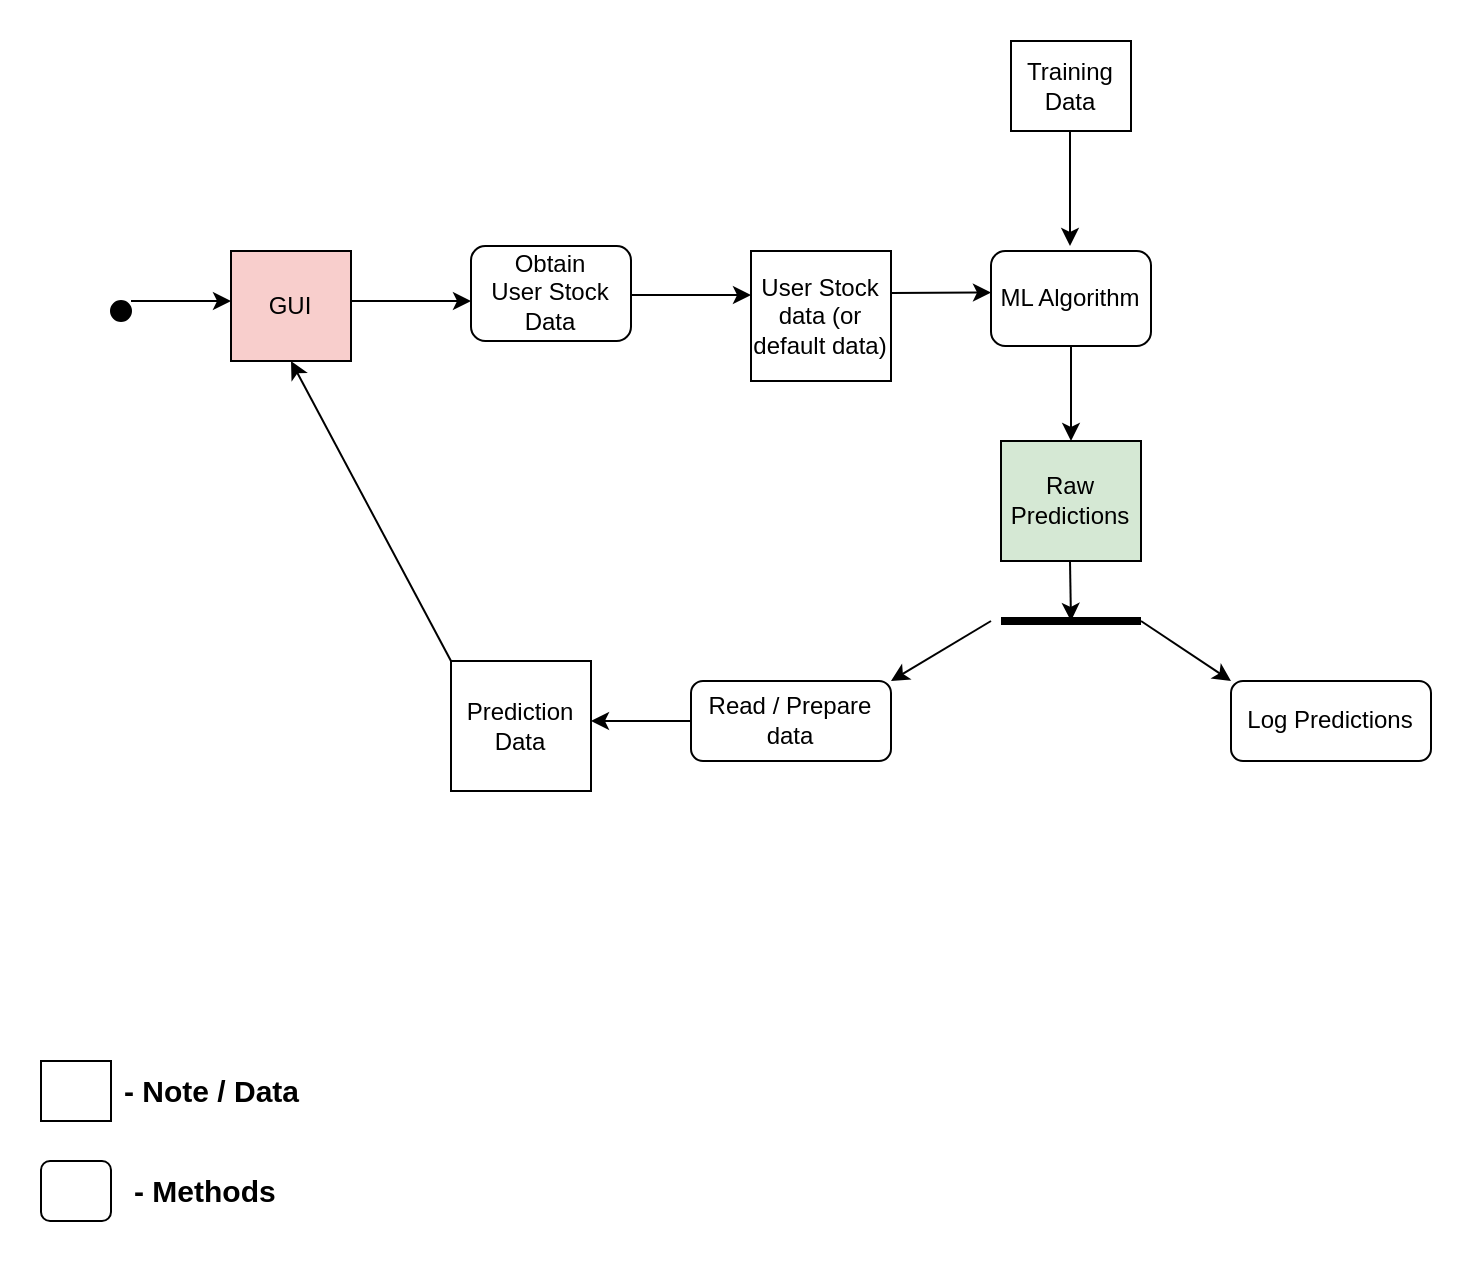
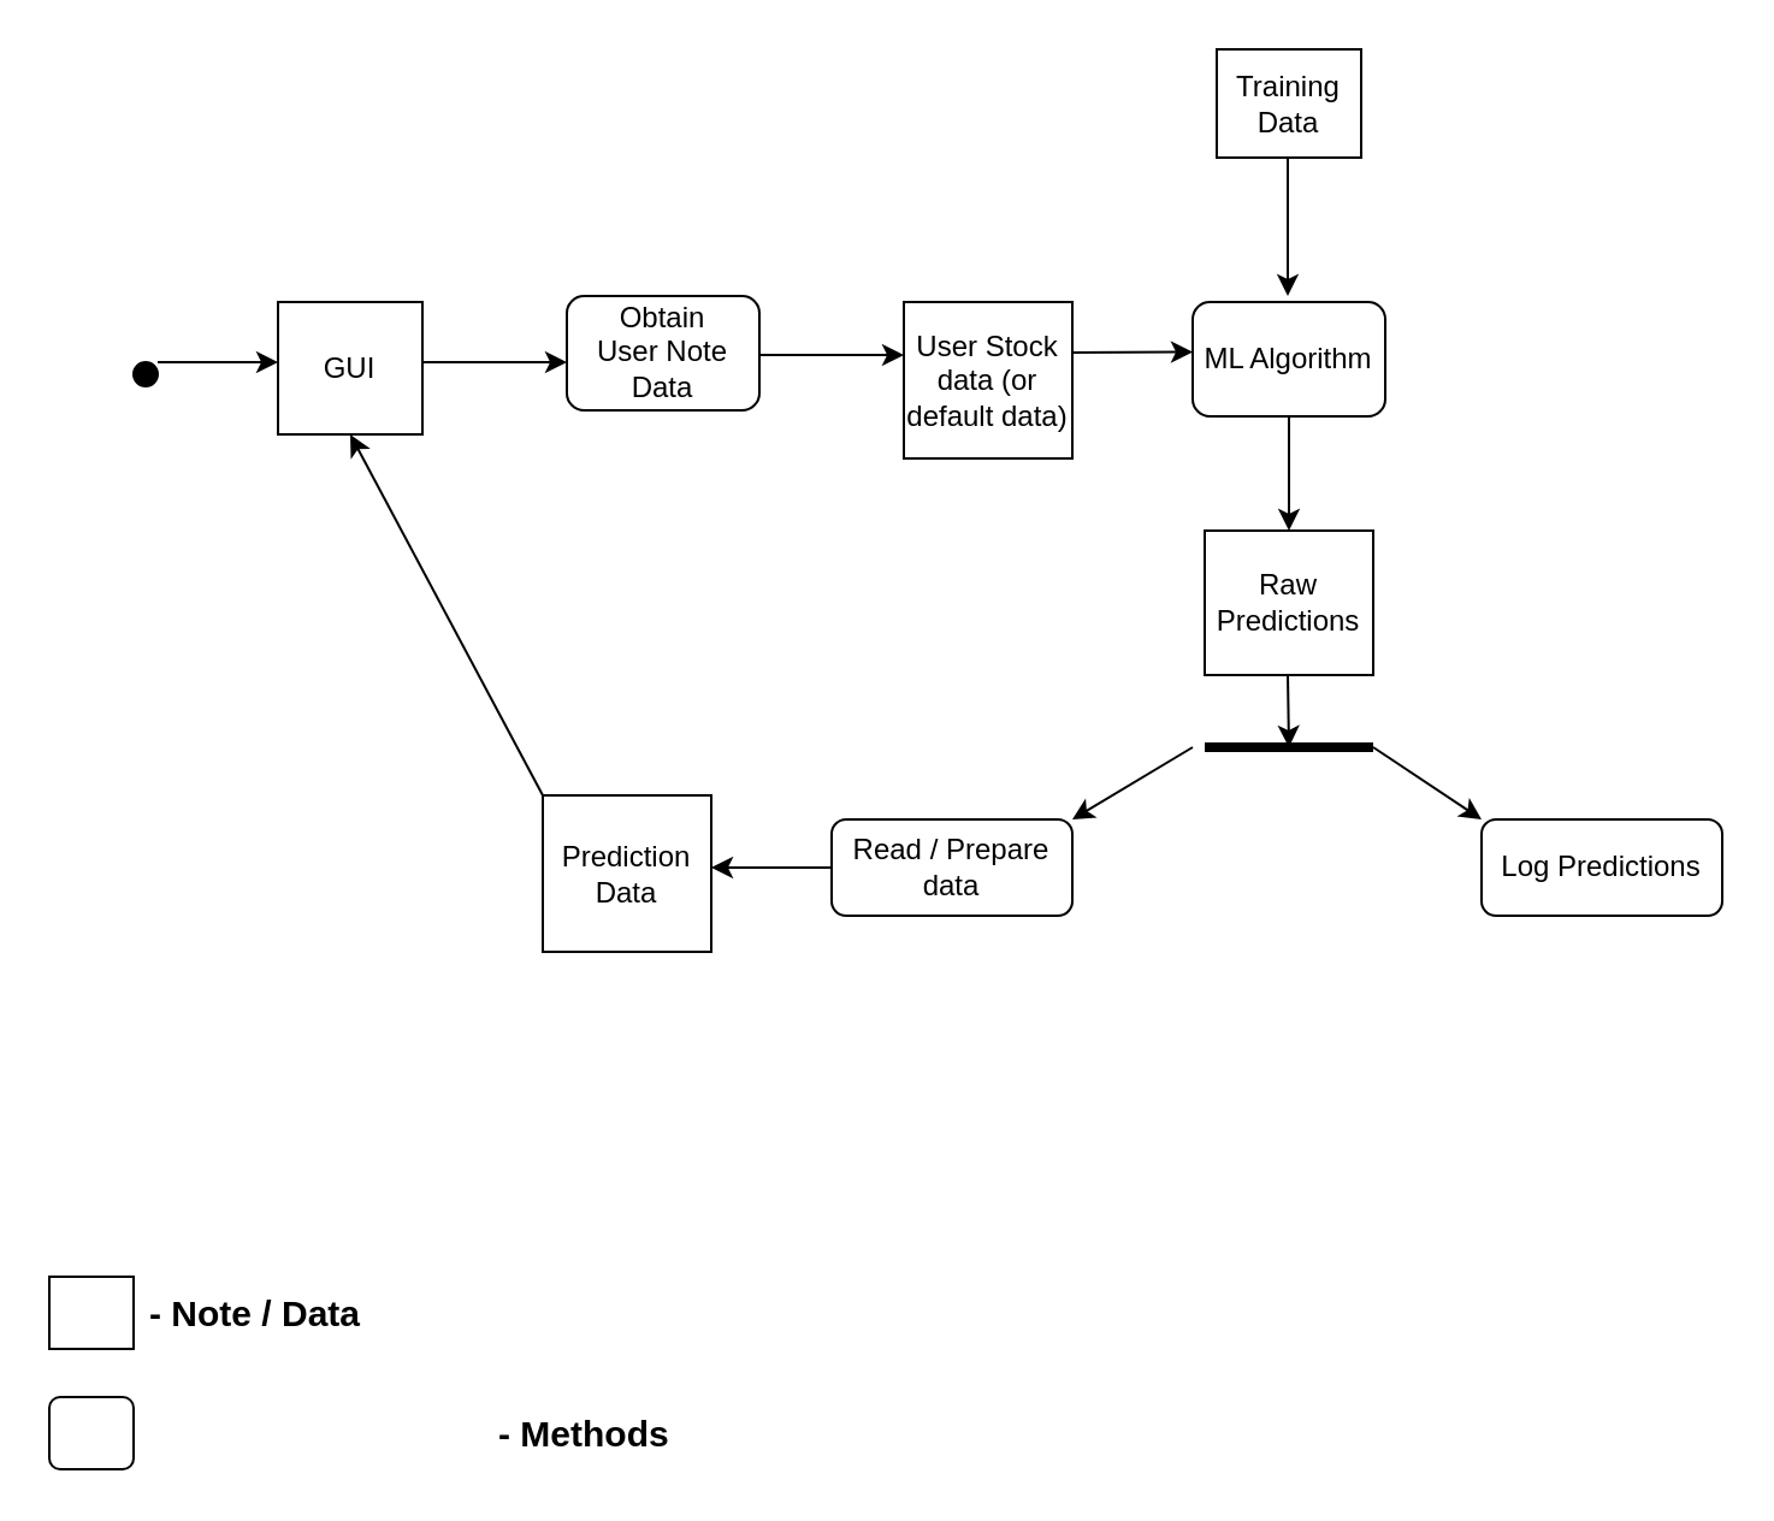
  <mxCell id="0" />
  <mxCell id="1" parent="0" />
  <mxCell id="2" value="" style="ellipse;whiteSpace=wrap;html=1;fillColor=#000000;" parent="1" vertex="1"><mxGeometry x="55" y="150" width="10" height="10" as="geometry" /></mxCell>
  <mxCell id="3" value="" style="endArrow=classic;html=1;rounded=0;" parent="1" edge="1"><mxGeometry width="50" height="50" relative="1" as="geometry"><mxPoint x="65" y="150" as="sourcePoint" /><mxPoint x="115" y="150" as="targetPoint" /></mxGeometry></mxCell>
- <mxCell id="4" value="GUI" style="rounded=0;whiteSpace=wrap;html=1;fillColor=#f8cecc;" parent="1" vertex="1"><mxGeometry x="115" y="125" width="60" height="55" as="geometry" /></mxCell>
+ <mxCell id="4" value="GUI" style="rounded=0;whiteSpace=wrap;html=1;" parent="1" vertex="1"><mxGeometry x="115" y="125" width="60" height="55" as="geometry" /></mxCell>
  <mxCell id="5" value="" style="endArrow=classic;html=1;rounded=0;" parent="1" edge="1"><mxGeometry width="50" height="50" relative="1" as="geometry"><mxPoint x="175" y="150" as="sourcePoint" /><mxPoint x="235" y="150" as="targetPoint" /></mxGeometry></mxCell>
- <mxCell id="6" value="&lt;div&gt;Obtain&lt;/div&gt;&lt;div&gt;User Stock Data&lt;/div&gt;" style="rounded=1;whiteSpace=wrap;html=1;" parent="1" vertex="1"><mxGeometry x="235" y="122.5" width="80" height="47.5" as="geometry" /></mxCell>
+ <mxCell id="6" value="&lt;div&gt;Obtain&lt;/div&gt;&lt;div&gt;User Note Data&lt;/div&gt;" style="rounded=1;whiteSpace=wrap;html=1;" parent="1" vertex="1"><mxGeometry x="235" y="122.5" width="80" height="47.5" as="geometry" /></mxCell>
  <mxCell id="7" value="&lt;div&gt;User Stock data (or default data)&lt;br&gt;&lt;/div&gt;" style="rounded=0;whiteSpace=wrap;html=1;" parent="1" vertex="1"><mxGeometry x="375" y="125" width="70" height="65" as="geometry" /></mxCell>
  <mxCell id="8" value="" style="endArrow=classic;html=1;rounded=0;" parent="1" edge="1"><mxGeometry width="50" height="50" relative="1" as="geometry"><mxPoint x="315" y="147" as="sourcePoint" /><mxPoint x="375" y="147" as="targetPoint" /></mxGeometry></mxCell>
  <mxCell id="9" value="" style="endArrow=classic;html=1;rounded=0;" parent="1" edge="1"><mxGeometry width="50" height="50" relative="1" as="geometry"><mxPoint x="445" y="146" as="sourcePoint" /><mxPoint x="495" y="145.75" as="targetPoint" /></mxGeometry></mxCell>
  <mxCell id="10" value="ML Algorithm" style="rounded=1;whiteSpace=wrap;html=1;" parent="1" vertex="1"><mxGeometry x="495" y="125" width="80" height="47.5" as="geometry" /></mxCell>
  <mxCell id="11" value="" style="endArrow=classic;html=1;rounded=0;" parent="1" edge="1"><mxGeometry width="50" height="50" relative="1" as="geometry"><mxPoint x="534.5" y="65" as="sourcePoint" /><mxPoint x="534.5" y="122.5" as="targetPoint" /></mxGeometry></mxCell>
  <mxCell id="12" value="Training Data" style="rounded=0;whiteSpace=wrap;html=1;" parent="1" vertex="1"><mxGeometry x="505" y="20" width="60" height="45" as="geometry" /></mxCell>
  <mxCell id="13" value="" style="endArrow=classic;html=1;rounded=0;" parent="1" edge="1"><mxGeometry width="50" height="50" relative="1" as="geometry"><mxPoint x="535" y="172.5" as="sourcePoint" /><mxPoint x="535" y="220" as="targetPoint" /></mxGeometry></mxCell>
- <mxCell id="14" value="&lt;div&gt;Raw Predictions&lt;/div&gt;" style="rounded=0;whiteSpace=wrap;html=1;fillColor=#d5e8d4;" parent="1" vertex="1"><mxGeometry x="500" y="220" width="70" height="60" as="geometry" /></mxCell>
+ <mxCell id="14" value="&lt;div&gt;Raw Predictions&lt;/div&gt;" style="rounded=0;whiteSpace=wrap;html=1;" parent="1" vertex="1"><mxGeometry x="500" y="220" width="70" height="60" as="geometry" /></mxCell>
  <mxCell id="15" value="" style="endArrow=classic;html=1;rounded=0;" parent="1" edge="1"><mxGeometry width="50" height="50" relative="1" as="geometry"><mxPoint x="570" y="310" as="sourcePoint" /><mxPoint x="615" y="340" as="targetPoint" /></mxGeometry></mxCell>
  <mxCell id="16" value="" style="endArrow=none;html=1;rounded=0;strokeWidth=4;" parent="1" edge="1"><mxGeometry width="50" height="50" relative="1" as="geometry"><mxPoint x="500" y="310" as="sourcePoint" /><mxPoint x="570" y="310" as="targetPoint" /></mxGeometry></mxCell>
  <mxCell id="17" value="" style="endArrow=classic;html=1;rounded=0;" parent="1" edge="1"><mxGeometry width="50" height="50" relative="1" as="geometry"><mxPoint x="534.5" y="280" as="sourcePoint" /><mxPoint x="535" y="310" as="targetPoint" /></mxGeometry></mxCell>
  <mxCell id="18" value="Log Predictions" style="rounded=1;whiteSpace=wrap;html=1;" parent="1" vertex="1"><mxGeometry x="615" y="340" width="100" height="40" as="geometry" /></mxCell>
  <mxCell id="19" value="" style="endArrow=classic;html=1;rounded=0;" parent="1" edge="1"><mxGeometry width="50" height="50" relative="1" as="geometry"><mxPoint x="495" y="310" as="sourcePoint" /><mxPoint x="445" y="340" as="targetPoint" /></mxGeometry></mxCell>
  <mxCell id="20" value="Read / Prepare data" style="rounded=1;whiteSpace=wrap;html=1;" parent="1" vertex="1"><mxGeometry x="345" y="340" width="100" height="40" as="geometry" /></mxCell>
  <mxCell id="21" value="" style="endArrow=classic;html=1;rounded=0;" parent="1" edge="1"><mxGeometry width="50" height="50" relative="1" as="geometry"><mxPoint x="345" y="360" as="sourcePoint" /><mxPoint x="295" y="360" as="targetPoint" /></mxGeometry></mxCell>
  <mxCell id="22" value="&lt;div&gt;Prediction&lt;/div&gt;&lt;div&gt;Data&lt;br&gt;&lt;/div&gt;" style="rounded=0;whiteSpace=wrap;html=1;" parent="1" vertex="1"><mxGeometry x="225" y="330" width="70" height="65" as="geometry" /></mxCell>
  <mxCell id="23" value="" style="endArrow=classic;html=1;rounded=0;entryX=0.5;entryY=1;entryDx=0;entryDy=0;" parent="1" target="4" edge="1"><mxGeometry width="50" height="50" relative="1" as="geometry"><mxPoint x="225" y="330" as="sourcePoint" /><mxPoint x="275" y="280" as="targetPoint" /></mxGeometry></mxCell>
  <mxCell id="24" value="" style="rounded=0;whiteSpace=wrap;html=1;" parent="1" vertex="1"><mxGeometry x="20" y="530" width="35" height="30" as="geometry" /></mxCell>
  <mxCell id="25" value="&lt;div style=&quot;font-size: 15px;&quot; align=&quot;left&quot;&gt;&lt;b&gt;- Note / Data&lt;br&gt;&lt;/b&gt;&lt;/div&gt;" style="text;html=1;align=left;verticalAlign=middle;whiteSpace=wrap;rounded=0;" parent="1" vertex="1"><mxGeometry x="60" y="530" width="115" height="30" as="geometry" /></mxCell>
  <mxCell id="26" value="" style="rounded=1;whiteSpace=wrap;html=1;" parent="1" vertex="1"><mxGeometry x="20" y="580" width="35" height="30" as="geometry" /></mxCell>
- <mxCell id="27" value="&lt;div style=&quot;font-size: 15px;&quot; align=&quot;left&quot;&gt;&lt;b&gt;- Methods&lt;br&gt;&lt;/b&gt;&lt;/div&gt;" style="text;html=1;align=left;verticalAlign=middle;whiteSpace=wrap;rounded=0;" parent="1" vertex="1"><mxGeometry x="65" y="580" width="115" height="30" as="geometry" /></mxCell>
+ <mxCell id="27" value="&lt;div style=&quot;font-size: 15px;&quot; align=&quot;left&quot;&gt;&lt;b&gt;- Methods&lt;br&gt;&lt;/b&gt;&lt;/div&gt;" style="text;html=1;align=left;verticalAlign=middle;whiteSpace=wrap;rounded=0;" parent="1" vertex="1"><mxGeometry x="205" y="580" width="115" height="30" as="geometry" /></mxCell>
